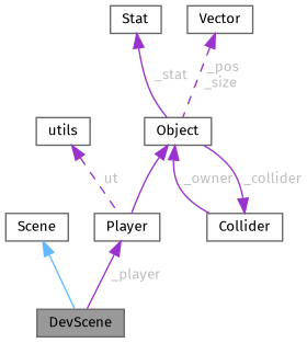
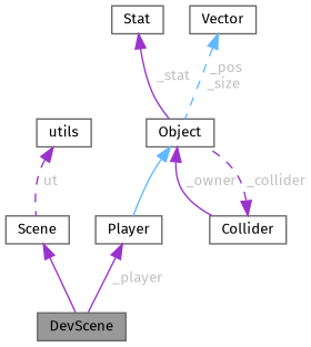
  digraph {
    fontname="Fira Sans"
    node [color=gray40 fillcolor=white fontname="Fira Sans" fontsize=10 shape=box style=filled]
    edge [color=darkorchid3 dir=back fontname="Fira Sans" fontsize=10 labelfontname=Helvetica labelfontsize=10 style=solid fontcolor=grey]
    n1 [fillcolor=grey60 fontcolor=black height=0.2 label=DevScene width=0.4]
    n2 [height=0.2 label=Scene width=0.4]
    n3 [height=0.2 label=Player width=0.4]
    n4 [height=0.2 label=Object width=0.4]
    n5 [height=0.2 label=Collider width=0.4]
    n6 [height=0.2 label=Stat width=0.4]
    n7 [height=0.2 label=Vector width=0.4]
    n8 [height=0.2 label=utils width=0.4]
-   n2 -> n1 [color=steelblue1 fontcolor=""]
+   n2 -> n1 [fontcolor=""]
    n3 -> n1 [label=" _player"]
-   n4 -> n3 [fontcolor=""]
+   n4 -> n3 [color=steelblue1 fontcolor=""]
    n4 -> n5 [label=" _owner"]
-   n5 -> n4 [label=" _collider"]
+   n5 -> n4 [label=" _collider" style=dashed]
    n6 -> n4 [label=" _stat"]
-   n7 -> n4 [label=" _pos\n_size" style=dashed]
-   n8 -> n3 [label=" ut" style=dashed]
+   n7 -> n4 [color=steelblue1 label=" _pos\n_size" style=dashed]
+   n8 -> n2 [label=" ut" style=dashed]
  }
